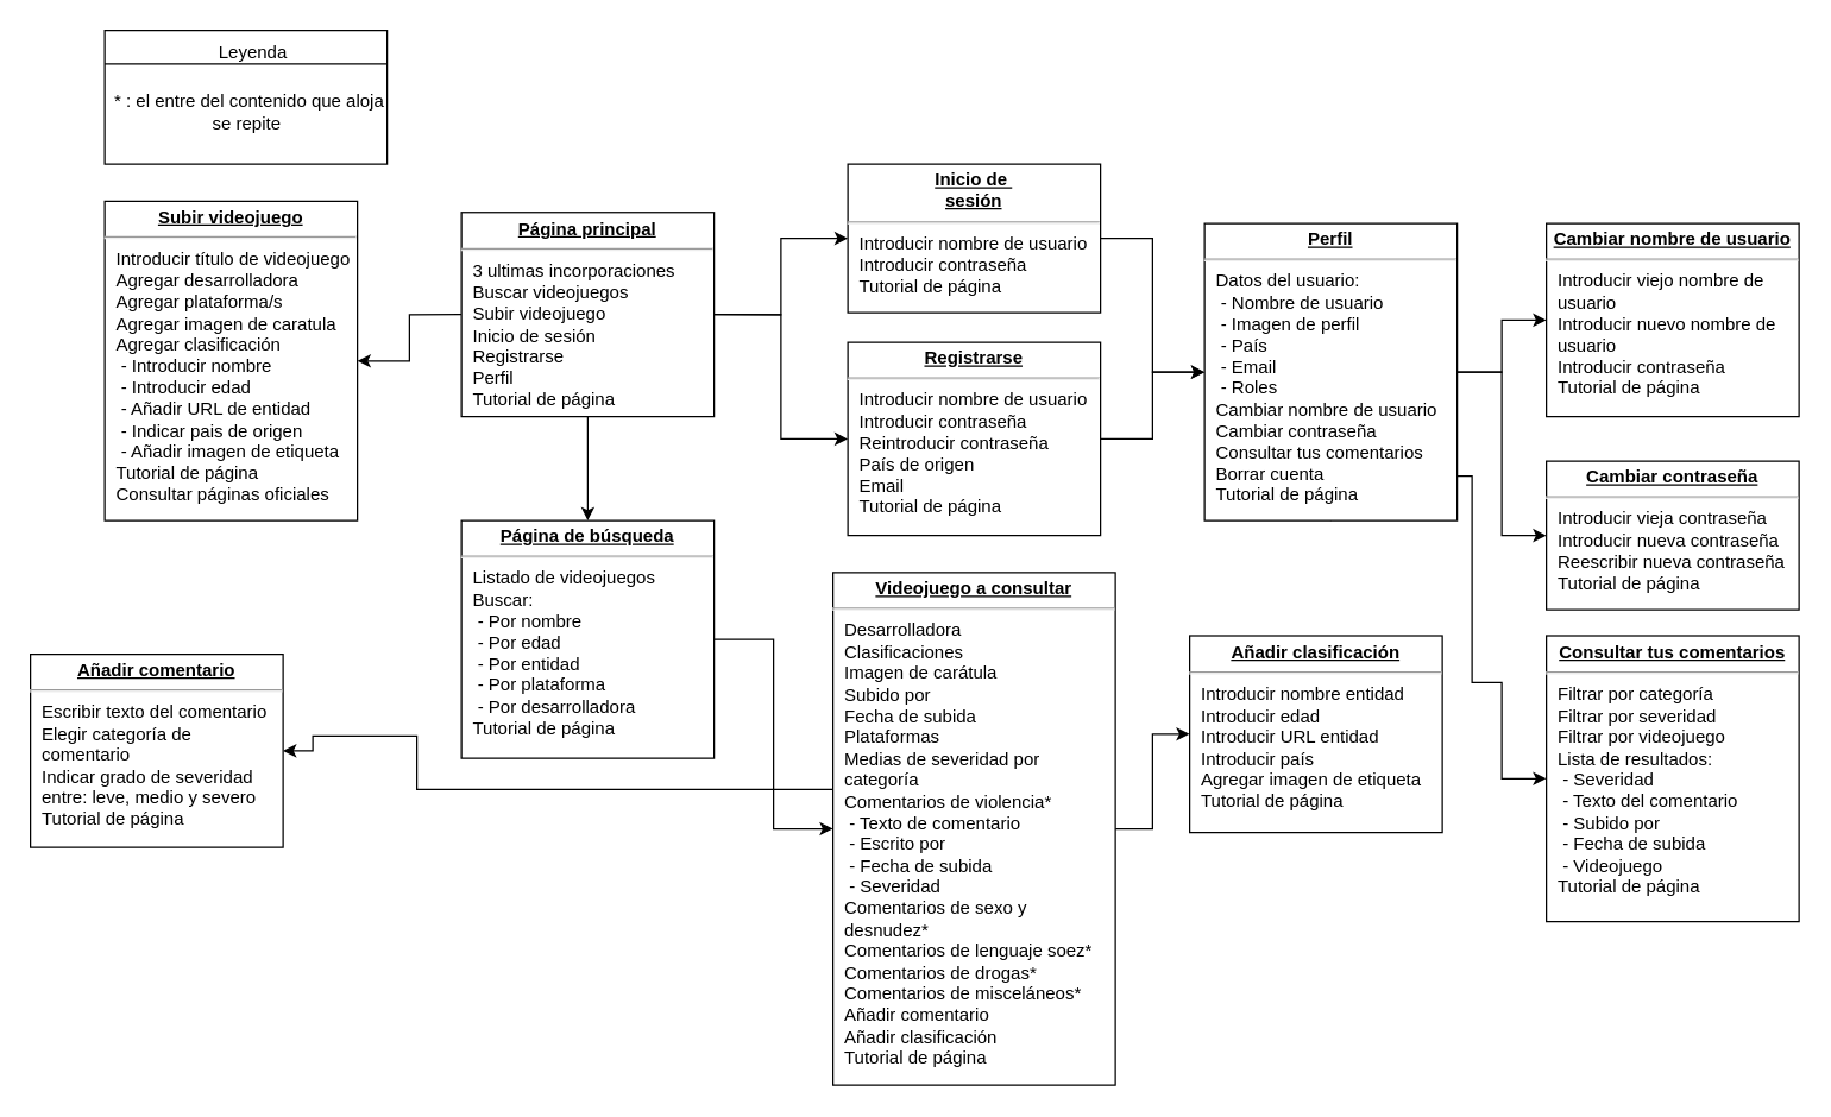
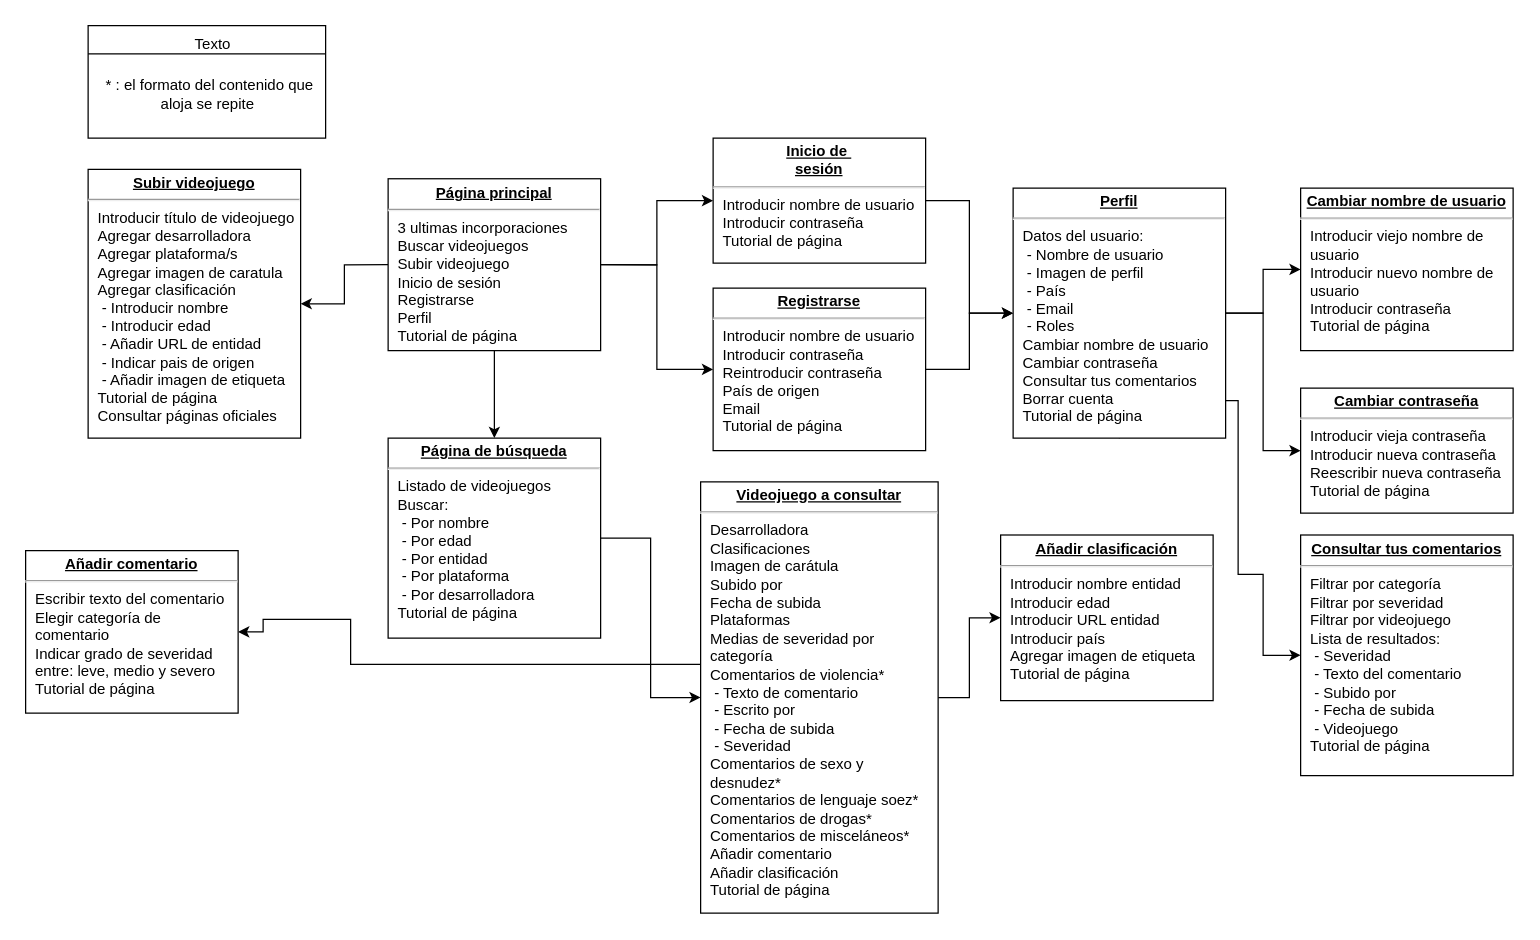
  <mxCell id="0" />
  <mxCell id="1" parent="0" />
  <mxCell id="2" style="edgeStyle=orthogonalEdgeStyle;rounded=0;orthogonalLoop=1;jettySize=auto;html=1;exitX=1;exitY=0.5;exitDx=0;exitDy=0;entryX=0;entryY=0.5;entryDx=0;entryDy=0;" parent="1" source="6" target="8" edge="1"><mxGeometry relative="1" as="geometry" /></mxCell>
  <mxCell id="3" style="edgeStyle=orthogonalEdgeStyle;rounded=0;orthogonalLoop=1;jettySize=auto;html=1;exitX=1;exitY=0.5;exitDx=0;exitDy=0;entryX=0;entryY=0.5;entryDx=0;entryDy=0;" parent="1" source="6" target="10" edge="1"><mxGeometry relative="1" as="geometry" /></mxCell>
  <mxCell id="4" style="edgeStyle=orthogonalEdgeStyle;rounded=0;orthogonalLoop=1;jettySize=auto;html=1;exitX=0.5;exitY=1;exitDx=0;exitDy=0;entryX=0.5;entryY=0;entryDx=0;entryDy=0;" parent="1" source="6" target="16" edge="1"><mxGeometry relative="1" as="geometry" /></mxCell>
  <mxCell id="5" style="edgeStyle=orthogonalEdgeStyle;rounded=0;orthogonalLoop=1;jettySize=auto;html=1;exitX=0;exitY=0.5;exitDx=0;exitDy=0;entryX=1;entryY=0.5;entryDx=0;entryDy=0;" parent="1" source="6" target="20" edge="1"><mxGeometry relative="1" as="geometry" /></mxCell>
  <mxCell id="6" value="&lt;p style=&quot;margin:0px;margin-top:4px;text-align:center;text-decoration:underline;&quot;&gt;&lt;b&gt;Página principal&lt;/b&gt;&lt;/p&gt;&lt;hr&gt;&lt;p style=&quot;margin:0px;margin-left:8px;&quot;&gt;3 ultimas incorporaciones&lt;/p&gt;&lt;p style=&quot;margin:0px;margin-left:8px;&quot;&gt;Buscar videojuegos&lt;/p&gt;&lt;p style=&quot;margin:0px;margin-left:8px;&quot;&gt;Subir videojuego&lt;/p&gt;&lt;p style=&quot;margin:0px;margin-left:8px;&quot;&gt;Inicio de sesión&lt;/p&gt;&lt;p style=&quot;margin:0px;margin-left:8px;&quot;&gt;Registrarse&lt;/p&gt;&lt;p style=&quot;margin:0px;margin-left:8px;&quot;&gt;Perfil&lt;/p&gt;&lt;p style=&quot;margin:0px;margin-left:8px;&quot;&gt;Tutorial de página&lt;/p&gt;" style="verticalAlign=top;align=left;overflow=fill;fontSize=12;fontFamily=Helvetica;html=1;whiteSpace=wrap;" parent="1" vertex="1"><mxGeometry x="310" y="142.5" width="170" height="137.5" as="geometry" /></mxCell>
  <mxCell id="7" style="edgeStyle=orthogonalEdgeStyle;rounded=0;orthogonalLoop=1;jettySize=auto;html=1;exitX=1;exitY=0.5;exitDx=0;exitDy=0;entryX=0;entryY=0.5;entryDx=0;entryDy=0;" parent="1" source="8" target="14" edge="1"><mxGeometry relative="1" as="geometry" /></mxCell>
  <mxCell id="8" value="&lt;p style=&quot;margin:0px;margin-top:4px;text-align:center;text-decoration:underline;&quot;&gt;&lt;b&gt;Inicio de&amp;nbsp;&lt;/b&gt;&lt;/p&gt;&lt;div style=&quot;text-align: center;&quot;&gt;&lt;span style=&quot;background-color: initial;&quot;&gt;&lt;b&gt;&lt;u&gt;sesión&lt;/u&gt;&lt;/b&gt;&lt;/span&gt;&lt;/div&gt;&lt;hr&gt;&lt;p style=&quot;margin:0px;margin-left:8px;&quot;&gt;Introducir nombre de usuario&lt;/p&gt;&lt;p style=&quot;margin:0px;margin-left:8px;&quot;&gt;Introducir contraseña&lt;/p&gt;&lt;p style=&quot;margin:0px;margin-left:8px;&quot;&gt;Tutorial de página&lt;/p&gt;" style="verticalAlign=top;align=left;overflow=fill;fontSize=12;fontFamily=Helvetica;html=1;whiteSpace=wrap;" parent="1" vertex="1"><mxGeometry x="570" y="110" width="170" height="100" as="geometry" /></mxCell>
  <mxCell id="9" style="edgeStyle=orthogonalEdgeStyle;rounded=0;orthogonalLoop=1;jettySize=auto;html=1;exitX=1;exitY=0.5;exitDx=0;exitDy=0;" parent="1" source="10" target="14" edge="1"><mxGeometry relative="1" as="geometry" /></mxCell>
  <mxCell id="10" value="&lt;p style=&quot;margin:0px;margin-top:4px;text-align:center;text-decoration:underline;&quot;&gt;&lt;b&gt;Registrarse&lt;/b&gt;&lt;/p&gt;&lt;hr&gt;&lt;p style=&quot;margin:0px;margin-left:8px;&quot;&gt;Introducir nombre de usuario&lt;/p&gt;&lt;p style=&quot;margin:0px;margin-left:8px;&quot;&gt;Introducir contraseña&lt;/p&gt;&lt;p style=&quot;margin:0px;margin-left:8px;&quot;&gt;Reintroducir contraseña&lt;/p&gt;&lt;p style=&quot;margin:0px;margin-left:8px;&quot;&gt;País de origen&lt;/p&gt;&lt;p style=&quot;margin:0px;margin-left:8px;&quot;&gt;Email&lt;/p&gt;&lt;p style=&quot;margin:0px;margin-left:8px;&quot;&gt;Tutorial de página&lt;br&gt;&lt;/p&gt;" style="verticalAlign=top;align=left;overflow=fill;fontSize=12;fontFamily=Helvetica;html=1;whiteSpace=wrap;" parent="1" vertex="1"><mxGeometry x="570" y="230" width="170" height="130" as="geometry" /></mxCell>
  <mxCell id="11" style="edgeStyle=orthogonalEdgeStyle;rounded=0;orthogonalLoop=1;jettySize=auto;html=1;exitX=1;exitY=0.5;exitDx=0;exitDy=0;entryX=0;entryY=0.5;entryDx=0;entryDy=0;" parent="1" source="14" target="23" edge="1"><mxGeometry relative="1" as="geometry" /></mxCell>
  <mxCell id="12" style="edgeStyle=orthogonalEdgeStyle;rounded=0;orthogonalLoop=1;jettySize=auto;html=1;exitX=1;exitY=0.5;exitDx=0;exitDy=0;entryX=0;entryY=0.5;entryDx=0;entryDy=0;" parent="1" source="14" target="24" edge="1"><mxGeometry relative="1" as="geometry" /></mxCell>
  <mxCell id="13" style="edgeStyle=orthogonalEdgeStyle;rounded=0;orthogonalLoop=1;jettySize=auto;html=1;exitX=0.5;exitY=1;exitDx=0;exitDy=0;entryX=0;entryY=0.5;entryDx=0;entryDy=0;" parent="1" source="14" target="25" edge="1"><mxGeometry relative="1" as="geometry"><Array as="points"><mxPoint x="895" y="320" /><mxPoint x="990" y="320" /><mxPoint x="990" y="459" /><mxPoint x="1010" y="459" /><mxPoint x="1010" y="524" /></Array></mxGeometry></mxCell>
  <mxCell id="14" value="&lt;p style=&quot;margin:0px;margin-top:4px;text-align:center;text-decoration:underline;&quot;&gt;&lt;b&gt;Perfil&lt;/b&gt;&lt;/p&gt;&lt;hr&gt;&lt;p style=&quot;margin:0px;margin-left:8px;&quot;&gt;Datos del usuario:&lt;/p&gt;&lt;p style=&quot;margin:0px;margin-left:8px;&quot;&gt;&amp;nbsp;- Nombre de usuario&lt;/p&gt;&lt;p style=&quot;margin:0px;margin-left:8px;&quot;&gt;&amp;nbsp;- Imagen de perfil&lt;/p&gt;&lt;p style=&quot;margin:0px;margin-left:8px;&quot;&gt;&amp;nbsp;- País&lt;/p&gt;&lt;p style=&quot;margin:0px;margin-left:8px;&quot;&gt;&amp;nbsp;- Email&lt;/p&gt;&lt;p style=&quot;margin:0px;margin-left:8px;&quot;&gt;&amp;nbsp;- Roles&lt;/p&gt;&lt;p style=&quot;margin:0px;margin-left:8px;&quot;&gt;Cambiar nombre de usuario&lt;/p&gt;&lt;p style=&quot;margin:0px;margin-left:8px;&quot;&gt;Cambiar contraseña&lt;/p&gt;&lt;p style=&quot;margin:0px;margin-left:8px;&quot;&gt;Consultar tus comentarios&lt;/p&gt;&lt;p style=&quot;margin:0px;margin-left:8px;&quot;&gt;Borrar cuenta&lt;/p&gt;&lt;p style=&quot;margin:0px;margin-left:8px;&quot;&gt;Tutorial de página&lt;br&gt;&lt;/p&gt;" style="verticalAlign=top;align=left;overflow=fill;fontSize=12;fontFamily=Helvetica;html=1;whiteSpace=wrap;" parent="1" vertex="1"><mxGeometry x="810" y="150" width="170" height="200" as="geometry" /></mxCell>
  <mxCell id="15" style="edgeStyle=orthogonalEdgeStyle;rounded=0;orthogonalLoop=1;jettySize=auto;html=1;exitX=1;exitY=0.5;exitDx=0;exitDy=0;entryX=0;entryY=0.5;entryDx=0;entryDy=0;" parent="1" source="16" target="19" edge="1"><mxGeometry relative="1" as="geometry" /></mxCell>
  <mxCell id="16" value="&lt;p style=&quot;margin:0px;margin-top:4px;text-align:center;text-decoration:underline;&quot;&gt;&lt;b&gt;Página de búsqueda&lt;/b&gt;&lt;/p&gt;&lt;hr&gt;&lt;p style=&quot;margin:0px;margin-left:8px;&quot;&gt;Listado de videojuegos&lt;/p&gt;&lt;p style=&quot;margin:0px;margin-left:8px;&quot;&gt;Buscar&lt;span style=&quot;background-color: initial;&quot;&gt;:&lt;/span&gt;&lt;/p&gt;&lt;p style=&quot;margin:0px;margin-left:8px;&quot;&gt;&lt;span style=&quot;background-color: initial;&quot;&gt;&amp;nbsp;- Por nombre&lt;/span&gt;&lt;/p&gt;&lt;p style=&quot;margin:0px;margin-left:8px;&quot;&gt;&lt;span style=&quot;&quot;&gt;&lt;/span&gt;&amp;nbsp;- Por edad&lt;br&gt;&lt;/p&gt;&lt;p style=&quot;margin:0px;margin-left:8px;&quot;&gt;&lt;span style=&quot;&quot;&gt;&lt;/span&gt;&amp;nbsp;- Por entidad&lt;br&gt;&lt;/p&gt;&lt;p style=&quot;margin:0px;margin-left:8px;&quot;&gt;&lt;span style=&quot;&quot;&gt;&lt;/span&gt;&amp;nbsp;- Por plataforma&lt;br&gt;&lt;/p&gt;&lt;p style=&quot;margin:0px;margin-left:8px;&quot;&gt;&lt;span style=&quot;&quot;&gt;&lt;/span&gt;&amp;nbsp;- Por desarrolladora&lt;br&gt;&lt;/p&gt;&lt;p style=&quot;margin:0px;margin-left:8px;&quot;&gt;Tutorial de página&lt;br&gt;&lt;/p&gt;" style="verticalAlign=top;align=left;overflow=fill;fontSize=12;fontFamily=Helvetica;html=1;whiteSpace=wrap;" parent="1" vertex="1"><mxGeometry x="310" y="350" width="170" height="160" as="geometry" /></mxCell>
  <mxCell id="17" style="edgeStyle=orthogonalEdgeStyle;rounded=0;orthogonalLoop=1;jettySize=auto;html=1;exitX=1;exitY=0.5;exitDx=0;exitDy=0;entryX=0;entryY=0.5;entryDx=0;entryDy=0;" parent="1" source="19" target="21" edge="1"><mxGeometry relative="1" as="geometry" /></mxCell>
  <mxCell id="18" style="edgeStyle=orthogonalEdgeStyle;rounded=0;orthogonalLoop=1;jettySize=auto;html=1;exitX=0;exitY=0.75;exitDx=0;exitDy=0;entryX=1;entryY=0.5;entryDx=0;entryDy=0;" parent="1" source="19" target="22" edge="1"><mxGeometry relative="1" as="geometry"><Array as="points"><mxPoint x="560" y="531" /><mxPoint x="280" y="531" /><mxPoint x="280" y="495" /><mxPoint x="210" y="495" /><mxPoint x="210" y="505" /></Array></mxGeometry></mxCell>
  <mxCell id="19" value="&lt;p style=&quot;margin:0px;margin-top:4px;text-align:center;text-decoration:underline;&quot;&gt;&lt;b&gt;Videojuego a consultar&lt;/b&gt;&lt;/p&gt;&lt;hr&gt;&lt;p style=&quot;margin:0px;margin-left:8px;&quot;&gt;Desarrolladora&lt;/p&gt;&lt;p style=&quot;margin:0px;margin-left:8px;&quot;&gt;Clasificaciones&lt;/p&gt;&lt;p style=&quot;margin:0px;margin-left:8px;&quot;&gt;Imagen de carátula&lt;/p&gt;&lt;p style=&quot;border-color: var(--border-color); margin: 0px 0px 0px 8px;&quot;&gt;Subido por&lt;/p&gt;&lt;p style=&quot;border-color: var(--border-color); margin: 0px 0px 0px 8px;&quot;&gt;Fecha de subida&lt;/p&gt;&lt;p style=&quot;border-color: var(--border-color); margin: 0px 0px 0px 8px;&quot;&gt;Plataformas&lt;/p&gt;&lt;p style=&quot;border-color: var(--border-color); margin: 0px 0px 0px 8px;&quot;&gt;Medias de severidad por categoría&lt;/p&gt;&lt;p style=&quot;margin:0px;margin-left:8px;&quot;&gt;Comentarios de violencia*&lt;/p&gt;&lt;p style=&quot;border-color: var(--border-color); margin: 0px 0px 0px 8px;&quot;&gt;&amp;nbsp;- Texto de comentario&lt;/p&gt;&lt;p style=&quot;border-color: var(--border-color); margin: 0px 0px 0px 8px;&quot;&gt;&amp;nbsp;- Escrito por&lt;/p&gt;&lt;p style=&quot;border-color: var(--border-color); margin: 0px 0px 0px 8px;&quot;&gt;&amp;nbsp;- Fecha de subida&lt;/p&gt;&lt;p style=&quot;border-color: var(--border-color); margin: 0px 0px 0px 8px;&quot;&gt;&amp;nbsp;- Severidad&lt;/p&gt;&lt;p style=&quot;margin:0px;margin-left:8px;&quot;&gt;Comentarios de sexo y desnudez*&lt;/p&gt;&lt;p style=&quot;margin:0px;margin-left:8px;&quot;&gt;Comentarios de lenguaje soez*&lt;/p&gt;&lt;p style=&quot;margin:0px;margin-left:8px;&quot;&gt;Comentarios de drogas*&lt;/p&gt;&lt;p style=&quot;margin:0px;margin-left:8px;&quot;&gt;Comentarios de misceláneos*&lt;/p&gt;&lt;p style=&quot;margin:0px;margin-left:8px;&quot;&gt;Añadir comentario&lt;/p&gt;&lt;p style=&quot;margin:0px;margin-left:8px;&quot;&gt;Añadir clasificación&lt;/p&gt;&lt;p style=&quot;margin:0px;margin-left:8px;&quot;&gt;Tutorial de página&lt;br&gt;&lt;/p&gt;&lt;p style=&quot;margin:0px;margin-left:8px;&quot;&gt;&lt;br&gt;&lt;/p&gt;" style="verticalAlign=top;align=left;overflow=fill;fontSize=12;fontFamily=Helvetica;html=1;whiteSpace=wrap;" parent="1" vertex="1"><mxGeometry x="560" y="385" width="190" height="345" as="geometry" /></mxCell>
  <mxCell id="20" value="&lt;p style=&quot;margin:0px;margin-top:4px;text-align:center;text-decoration:underline;&quot;&gt;&lt;b&gt;Subir videojuego&lt;/b&gt;&lt;/p&gt;&lt;hr&gt;&lt;p style=&quot;margin:0px;margin-left:8px;&quot;&gt;Introducir título de videojuego&lt;/p&gt;&lt;p style=&quot;margin:0px;margin-left:8px;&quot;&gt;Agregar desarrolladora&lt;/p&gt;&lt;p style=&quot;border-color: var(--border-color); margin: 0px 0px 0px 8px;&quot;&gt;Agregar plataforma/s&lt;/p&gt;&lt;p style=&quot;border-color: var(--border-color); margin: 0px 0px 0px 8px;&quot;&gt;Agregar imagen de caratula&lt;/p&gt;&lt;p style=&quot;margin:0px;margin-left:8px;&quot;&gt;Agregar clasificación&lt;/p&gt;&lt;p style=&quot;margin:0px;margin-left:8px;&quot;&gt;&amp;nbsp;- Introducir nombre&lt;br&gt;&lt;/p&gt;&lt;p style=&quot;margin:0px;margin-left:8px;&quot;&gt;&lt;span style=&quot;&quot;&gt;&lt;/span&gt;&amp;nbsp;- Introducir edad&lt;br&gt;&lt;/p&gt;&lt;p style=&quot;margin:0px;margin-left:8px;&quot;&gt;&lt;span style=&quot;&quot;&gt;&lt;/span&gt;&amp;nbsp;- Añadir URL de entidad&lt;br&gt;&lt;/p&gt;&lt;p style=&quot;margin:0px;margin-left:8px;&quot;&gt;&amp;nbsp;- Indicar pais de origen&lt;/p&gt;&lt;p style=&quot;margin:0px;margin-left:8px;&quot;&gt;&amp;nbsp;- Añadir imagen de etiqueta&lt;/p&gt;&lt;p style=&quot;margin:0px;margin-left:8px;&quot;&gt;Tutorial de página&lt;br&gt;&lt;/p&gt;&lt;p style=&quot;margin:0px;margin-left:8px;&quot;&gt;Consultar páginas oficiales&lt;/p&gt;&lt;p style=&quot;margin:0px;margin-left:8px;&quot;&gt;&lt;br&gt;&lt;/p&gt;" style="verticalAlign=top;align=left;overflow=fill;fontSize=12;fontFamily=Helvetica;html=1;whiteSpace=wrap;" parent="1" vertex="1"><mxGeometry x="70" y="135" width="170" height="215" as="geometry" /></mxCell>
  <mxCell id="21" value="&lt;p style=&quot;margin:0px;margin-top:4px;text-align:center;text-decoration:underline;&quot;&gt;&lt;b&gt;Añadir clasificación&lt;/b&gt;&lt;/p&gt;&lt;hr&gt;&lt;p style=&quot;margin:0px;margin-left:8px;&quot;&gt;Introducir nombre entidad&lt;/p&gt;&lt;p style=&quot;margin:0px;margin-left:8px;&quot;&gt;Introducir edad&lt;/p&gt;&lt;p style=&quot;margin:0px;margin-left:8px;&quot;&gt;Introducir URL entidad&lt;/p&gt;&lt;p style=&quot;margin:0px;margin-left:8px;&quot;&gt;Introducir país&lt;/p&gt;&lt;p style=&quot;margin:0px;margin-left:8px;&quot;&gt;Agregar imagen de etiqueta&lt;/p&gt;&lt;p style=&quot;margin:0px;margin-left:8px;&quot;&gt;Tutorial de página&lt;br&gt;&lt;/p&gt;&lt;p style=&quot;margin:0px;margin-left:8px;&quot;&gt;&lt;br&gt;&lt;/p&gt;" style="verticalAlign=top;align=left;overflow=fill;fontSize=12;fontFamily=Helvetica;html=1;whiteSpace=wrap;" parent="1" vertex="1"><mxGeometry x="800" y="427.5" width="170" height="132.5" as="geometry" /></mxCell>
  <mxCell id="22" value="&lt;p style=&quot;margin:0px;margin-top:4px;text-align:center;text-decoration:underline;&quot;&gt;&lt;b&gt;Añadir comentario&lt;/b&gt;&lt;/p&gt;&lt;hr&gt;&lt;p style=&quot;margin:0px;margin-left:8px;&quot;&gt;Escribir texto del comentario&lt;/p&gt;&lt;p style=&quot;margin:0px;margin-left:8px;&quot;&gt;Elegir categoría de comentario&lt;/p&gt;&lt;p style=&quot;margin:0px;margin-left:8px;&quot;&gt;Indicar grado de severidad entre: leve, medio y severo&lt;/p&gt;&lt;p style=&quot;margin:0px;margin-left:8px;&quot;&gt;Tutorial de página&lt;br&gt;&lt;/p&gt;&lt;p style=&quot;margin:0px;margin-left:8px;&quot;&gt;&lt;br&gt;&lt;/p&gt;" style="verticalAlign=top;align=left;overflow=fill;fontSize=12;fontFamily=Helvetica;html=1;whiteSpace=wrap;" parent="1" vertex="1"><mxGeometry x="20" y="440" width="170" height="130" as="geometry" /></mxCell>
  <mxCell id="23" value="&lt;p style=&quot;margin:0px;margin-top:4px;text-align:center;text-decoration:underline;&quot;&gt;&lt;b&gt;Cambiar nombre de usuario&lt;/b&gt;&lt;/p&gt;&lt;hr&gt;&lt;p style=&quot;margin:0px;margin-left:8px;&quot;&gt;Introducir viejo nombre de usuario&lt;/p&gt;&lt;p style=&quot;margin:0px;margin-left:8px;&quot;&gt;Introducir nuevo nombre de usuario&lt;/p&gt;&lt;p style=&quot;margin:0px;margin-left:8px;&quot;&gt;Introducir contraseña&lt;/p&gt;&lt;p style=&quot;margin:0px;margin-left:8px;&quot;&gt;Tutorial de página&lt;br&gt;&lt;/p&gt;" style="verticalAlign=top;align=left;overflow=fill;fontSize=12;fontFamily=Helvetica;html=1;whiteSpace=wrap;" parent="1" vertex="1"><mxGeometry x="1040" y="150" width="170" height="130" as="geometry" /></mxCell>
  <mxCell id="24" value="&lt;p style=&quot;margin:0px;margin-top:4px;text-align:center;text-decoration:underline;&quot;&gt;&lt;b&gt;Cambiar contraseña&lt;/b&gt;&lt;/p&gt;&lt;hr&gt;&lt;p style=&quot;margin:0px;margin-left:8px;&quot;&gt;Introducir vieja contraseña&lt;/p&gt;&lt;p style=&quot;margin:0px;margin-left:8px;&quot;&gt;Introducir nueva contraseña&lt;/p&gt;&lt;p style=&quot;margin:0px;margin-left:8px;&quot;&gt;Reescribir nueva contraseña&lt;/p&gt;&lt;p style=&quot;margin:0px;margin-left:8px;&quot;&gt;Tutorial de página&lt;br&gt;&lt;/p&gt;" style="verticalAlign=top;align=left;overflow=fill;fontSize=12;fontFamily=Helvetica;html=1;whiteSpace=wrap;" parent="1" vertex="1"><mxGeometry x="1040" y="310" width="170" height="100" as="geometry" /></mxCell>
  <mxCell id="25" value="&lt;p style=&quot;margin:0px;margin-top:4px;text-align:center;text-decoration:underline;&quot;&gt;&lt;b&gt;Consultar tus comentarios&lt;/b&gt;&lt;/p&gt;&lt;hr&gt;&lt;p style=&quot;margin:0px;margin-left:8px;&quot;&gt;Filtrar por categoría&lt;/p&gt;&lt;p style=&quot;margin:0px;margin-left:8px;&quot;&gt;Filtrar por severidad&lt;/p&gt;&lt;p style=&quot;margin:0px;margin-left:8px;&quot;&gt;Filtrar por videojuego&lt;/p&gt;&lt;p style=&quot;margin:0px;margin-left:8px;&quot;&gt;Lista de resultados:&lt;/p&gt;&lt;p style=&quot;margin:0px;margin-left:8px;&quot;&gt;&amp;nbsp;- Severidad&lt;/p&gt;&lt;p style=&quot;margin:0px;margin-left:8px;&quot;&gt;&amp;nbsp;- Texto del comentario&lt;/p&gt;&lt;p style=&quot;margin:0px;margin-left:8px;&quot;&gt;&amp;nbsp;- Subido por&lt;/p&gt;&lt;p style=&quot;margin:0px;margin-left:8px;&quot;&gt;&amp;nbsp;- Fecha de subida&lt;/p&gt;&lt;p style=&quot;margin:0px;margin-left:8px;&quot;&gt;&amp;nbsp;- Videojuego&lt;/p&gt;&lt;p style=&quot;margin:0px;margin-left:8px;&quot;&gt;Tutorial de página&lt;br&gt;&lt;/p&gt;&lt;p style=&quot;margin:0px;margin-left:8px;&quot;&gt;&lt;br&gt;&lt;/p&gt;" style="verticalAlign=top;align=left;overflow=fill;fontSize=12;fontFamily=Helvetica;html=1;whiteSpace=wrap;" parent="1" vertex="1"><mxGeometry x="1040" y="427.5" width="170" height="192.5" as="geometry" /></mxCell>
  <mxCell id="26" value="" style="rounded=0;whiteSpace=wrap;html=1;" parent="1" vertex="1"><mxGeometry x="70" y="20" width="190" height="90" as="geometry" /></mxCell>
- <mxCell id="27" value="Leyenda" style="text;html=1;align=center;verticalAlign=middle;whiteSpace=wrap;rounded=0;" parent="1" vertex="1"><mxGeometry x="140" y="20" width="60" height="30" as="geometry" /></mxCell>
+ <mxCell id="27" value="Texto" style="text;html=1;align=center;verticalAlign=middle;whiteSpace=wrap;rounded=0;" parent="1" vertex="1"><mxGeometry x="140" y="20" width="60" height="30" as="geometry" /></mxCell>
  <mxCell id="28" value="" style="endArrow=none;html=1;rounded=0;exitX=0;exitY=0.25;exitDx=0;exitDy=0;entryX=1;entryY=0.25;entryDx=0;entryDy=0;" parent="1" source="26" target="26" edge="1"><mxGeometry width="50" height="50" relative="1" as="geometry"><mxPoint x="630" y="370" as="sourcePoint" /><mxPoint x="680" y="320" as="targetPoint" /></mxGeometry></mxCell>
- <mxCell id="29" value="* : el entre del contenido que aloja se repite&amp;nbsp;" style="text;html=1;align=center;verticalAlign=middle;whiteSpace=wrap;rounded=0;" parent="1" vertex="1"><mxGeometry x="75" y="50" width="185" height="50" as="geometry" /></mxCell>
+ <mxCell id="29" value="* : el formato del contenido que aloja se repite&amp;nbsp;" style="text;html=1;align=center;verticalAlign=middle;whiteSpace=wrap;rounded=0;" parent="1" vertex="1"><mxGeometry x="75" y="50" width="185" height="50" as="geometry" /></mxCell>
